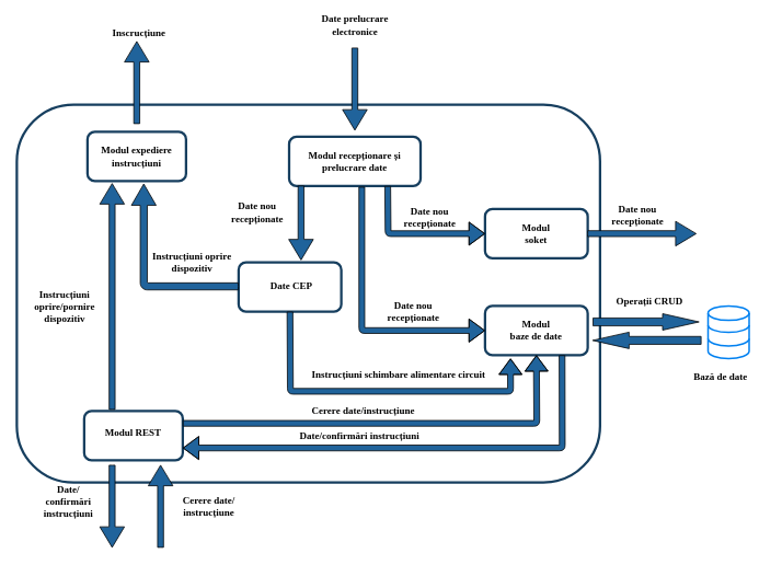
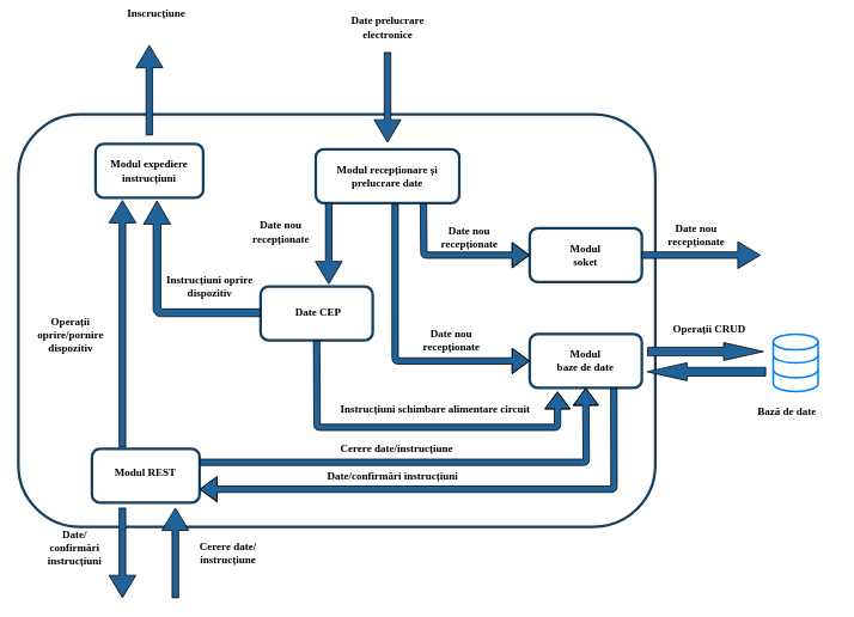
  <mxCell id="0" />
  <mxCell id="1" parent="0" />
  <mxCell id="2" value="" style="rounded=1;whiteSpace=wrap;html=1;strokeWidth=3;strokeColor=#173F5F;" vertex="1" parent="1"><mxGeometry x="20" y="127" width="710" height="460" as="geometry" /></mxCell>
  <mxCell id="3" value="" style="rounded=1;whiteSpace=wrap;html=1;strokeWidth=3;strokeColor=#173F5F;" vertex="1" parent="1"><mxGeometry x="106" y="160" width="120" height="60" as="geometry" /></mxCell>
  <mxCell id="4" value="" style="rounded=1;whiteSpace=wrap;html=1;strokeWidth=3;strokeColor=#173F5F;" vertex="1" parent="1"><mxGeometry x="351.5" y="166" width="160" height="60" as="geometry" /></mxCell>
  <mxCell id="5" value="&lt;b&gt;&lt;font face=&quot;Verdana&quot;&gt;Modul expediere instrucțiuni&lt;/font&gt;&lt;/b&gt;" style="text;html=1;strokeColor=none;fillColor=none;align=center;verticalAlign=middle;whiteSpace=wrap;rounded=0;strokeWidth=3;" vertex="1" parent="1"><mxGeometry x="116" y="180" width="100" height="20" as="geometry" /></mxCell>
  <mxCell id="6" value="&lt;b&gt;&lt;font face=&quot;Verdana&quot;&gt;Modul recepționare și prelucrare&amp;nbsp;date&lt;br&gt;&lt;/font&gt;&lt;/b&gt;" style="text;html=1;strokeColor=none;fillColor=none;align=center;verticalAlign=middle;whiteSpace=wrap;rounded=0;strokeWidth=3;" vertex="1" parent="1"><mxGeometry x="350.5" y="186" width="161" height="20" as="geometry" /></mxCell>
  <mxCell id="7" value="" style="rounded=1;whiteSpace=wrap;html=1;strokeWidth=3;strokeColor=#173F5F;" vertex="1" parent="1"><mxGeometry x="102" y="500" width="120" height="60" as="geometry" /></mxCell>
  <mxCell id="8" value="&lt;b&gt;&lt;font face=&quot;Verdana&quot;&gt;Modul REST&lt;/font&gt;&lt;/b&gt;" style="text;html=1;strokeColor=none;fillColor=none;align=center;verticalAlign=middle;whiteSpace=wrap;rounded=0;strokeWidth=3;" vertex="1" parent="1"><mxGeometry x="112" y="516" width="100" height="20" as="geometry" /></mxCell>
  <mxCell id="9" value="" style="rounded=1;whiteSpace=wrap;html=1;strokeWidth=3;strokeColor=#173F5F;" vertex="1" parent="1"><mxGeometry x="290" y="319" width="125" height="60" as="geometry" /></mxCell>
  <mxCell id="10" value="&lt;b&gt;&lt;font face=&quot;Verdana&quot;&gt;Date CEP&lt;/font&gt;&lt;/b&gt;" style="text;html=1;strokeColor=none;fillColor=none;align=center;verticalAlign=middle;whiteSpace=wrap;rounded=0;strokeWidth=3;" vertex="1" parent="1"><mxGeometry x="302" y="337.5" width="105" height="20" as="geometry" /></mxCell>
  <mxCell id="11" value="" style="html=1;shadow=0;dashed=0;align=center;verticalAlign=middle;shape=mxgraph.arrows2.arrow;dy=0.76;dx=25;direction=south;notch=0;fillColor=#20639B;rotation=-180;" vertex="1" parent="1"><mxGeometry x="180" y="566" width="30" height="100" as="geometry" /></mxCell>
  <mxCell id="12" value="" style="html=1;shadow=0;dashed=0;align=center;verticalAlign=middle;shape=mxgraph.arrows2.arrow;dy=0.76;dx=25;direction=south;notch=0;rotation=180;fillColor=#20639B;" vertex="1" parent="1"><mxGeometry x="121" y="223" width="30" height="275" as="geometry" /></mxCell>
  <mxCell id="13" value="" style="html=1;shadow=0;dashed=0;align=center;verticalAlign=middle;shape=mxgraph.arrows2.arrow;dy=0.76;dx=25;direction=south;notch=0;fillColor=#20639B;" vertex="1" parent="1"><mxGeometry x="416.5" y="58" width="30" height="100" as="geometry" /></mxCell>
  <mxCell id="14" value="" style="html=1;shadow=0;dashed=0;align=center;verticalAlign=middle;shape=mxgraph.arrows2.arrow;dy=0.76;dx=25;direction=south;notch=0;fillColor=#20639B;rotation=180;" vertex="1" parent="1"><mxGeometry x="151" y="50" width="30" height="100" as="geometry" /></mxCell>
  <mxCell id="15" value="&lt;font face=&quot;Verdana&quot;&gt;&lt;b&gt;Date prelucrare electronice&lt;/b&gt;&lt;/font&gt;" style="text;html=1;strokeColor=none;fillColor=none;align=center;verticalAlign=middle;whiteSpace=wrap;rounded=0;" vertex="1" parent="1"><mxGeometry x="378.5" y="20" width="106" height="20" as="geometry" /></mxCell>
- <mxCell id="16" value="&lt;b&gt;&lt;font face=&quot;Verdana&quot; style=&quot;font-size: 12px&quot;&gt;Inscrucțiune&lt;/font&gt;&lt;/b&gt;" style="text;html=1;strokeColor=none;fillColor=none;align=center;verticalAlign=middle;whiteSpace=wrap;rounded=0;" vertex="1" parent="1"><mxGeometry x="116" y="30" width="106" height="20" as="geometry" /></mxCell>
+ <mxCell id="16" value="&lt;b&gt;&lt;font face=&quot;Verdana&quot; style=&quot;font-size: 12px&quot;&gt;Inscrucțiune&lt;/font&gt;&lt;/b&gt;" style="text;html=1;strokeColor=none;fillColor=none;align=center;verticalAlign=middle;whiteSpace=wrap;rounded=0;" vertex="1" parent="1"><mxGeometry x="121" y="5" width="106" height="20" as="geometry" /></mxCell>
  <mxCell id="17" value="" style="rounded=1;whiteSpace=wrap;html=1;strokeWidth=3;strokeColor=#173F5F;" vertex="1" parent="1"><mxGeometry x="590" y="372" width="125" height="60" as="geometry" /></mxCell>
  <mxCell id="18" value="&lt;b&gt;&lt;font face=&quot;Verdana&quot;&gt;Modul &lt;br&gt;baze de date&lt;/font&gt;&lt;/b&gt;" style="text;html=1;strokeColor=none;fillColor=none;align=center;verticalAlign=middle;whiteSpace=wrap;rounded=0;strokeWidth=3;" vertex="1" parent="1"><mxGeometry x="600" y="391" width="105" height="20" as="geometry" /></mxCell>
  <mxCell id="19" value="" style="html=1;verticalLabelPosition=bottom;align=center;labelBackgroundColor=#ffffff;verticalAlign=top;strokeWidth=2;strokeColor=#0080F0;fillColor=#ffffff;shadow=0;dashed=0;shape=mxgraph.ios7.icons.data;" vertex="1" parent="1"><mxGeometry x="861.5" y="372" width="50" height="64" as="geometry" /></mxCell>
  <mxCell id="20" value="" style="html=1;shadow=0;dashed=0;align=center;verticalAlign=middle;shape=mxgraph.arrows2.arrow;dy=0.76;dx=25;direction=south;notch=0;fillColor=#20639B;" vertex="1" parent="1"><mxGeometry x="351" y="226" width="30" height="90" as="geometry" /></mxCell>
  <mxCell id="21" value="" style="html=1;shadow=0;dashed=0;align=center;verticalAlign=middle;shape=mxgraph.arrows2.arrow;dy=0.52;dx=44.34;direction=south;notch=0;fillColor=#20639B;rotation=-90;" vertex="1" parent="1"><mxGeometry x="776" y="327" width="20" height="129" as="geometry" /></mxCell>
  <mxCell id="22" value="" style="html=1;shadow=0;dashed=0;align=center;verticalAlign=middle;shape=mxgraph.arrows2.arrow;dy=0.52;dx=44.34;direction=south;notch=0;fillColor=#20639B;rotation=90;" vertex="1" parent="1"><mxGeometry x="777" y="348" width="20" height="132" as="geometry" /></mxCell>
  <mxCell id="23" value="" style="html=1;shadow=0;dashed=0;align=center;verticalAlign=middle;shape=mxgraph.arrows2.bendArrow;dy=4.28;dx=26.06;notch=0;arrowHead=30.08;rounded=1;rotation=270;fillColor=#20639B;" vertex="1" parent="1"><mxGeometry x="160" y="223" width="129" height="130" as="geometry" /></mxCell>
  <mxCell id="24" value="" style="shape=flexArrow;endArrow=classic;html=1;fillColor=#20639B;width=7;exitX=0.5;exitY=1;exitDx=0;exitDy=0;" edge="1" parent="1" source="9"><mxGeometry width="50" height="50" relative="1" as="geometry"><mxPoint x="414.5" y="377" as="sourcePoint" /><mxPoint x="621" y="436" as="targetPoint" /><Array as="points"><mxPoint x="353" y="476" /><mxPoint x="621" y="476" /></Array></mxGeometry></mxCell>
  <mxCell id="25" value="&lt;font face=&quot;Verdana&quot;&gt;&lt;b&gt;Cerere date/&lt;br&gt;instrucțiune&lt;/b&gt;&lt;/font&gt;" style="text;html=1;strokeColor=none;fillColor=none;align=center;verticalAlign=middle;whiteSpace=wrap;rounded=0;" vertex="1" parent="1"><mxGeometry x="201" y="606" width="106" height="20" as="geometry" /></mxCell>
  <mxCell id="26" value="" style="shape=flexArrow;endArrow=classic;html=1;fillColor=#20639B;entryX=0.5;entryY=1;entryDx=0;entryDy=0;exitX=1;exitY=0.25;exitDx=0;exitDy=0;width=7;" edge="1" parent="1" source="7" target="17"><mxGeometry width="50" height="50" relative="1" as="geometry"><mxPoint x="424.5" y="390" as="sourcePoint" /><mxPoint x="533.828" y="385.862" as="targetPoint" /><Array as="points"><mxPoint x="653" y="515" /></Array></mxGeometry></mxCell>
  <mxCell id="27" value="" style="html=1;shadow=0;dashed=0;align=center;verticalAlign=middle;shape=mxgraph.arrows2.arrow;dy=0.76;dx=25;direction=south;notch=0;fillColor=#20639B;rotation=0;" vertex="1" parent="1"><mxGeometry x="121" y="566" width="30" height="100" as="geometry" /></mxCell>
  <mxCell id="28" value="&lt;font face=&quot;Verdana&quot;&gt;&lt;b&gt;Date/&lt;br&gt;confirmări instrucțiuni&lt;br&gt;&lt;/b&gt;&lt;/font&gt;" style="text;html=1;strokeColor=none;fillColor=none;align=center;verticalAlign=middle;whiteSpace=wrap;rounded=0;" vertex="1" parent="1"><mxGeometry x="30" y="600" width="106" height="20" as="geometry" /></mxCell>
  <mxCell id="29" value="" style="rounded=1;whiteSpace=wrap;html=1;strokeWidth=3;strokeColor=#173F5F;" vertex="1" parent="1"><mxGeometry x="590" y="254" width="125" height="60" as="geometry" /></mxCell>
  <mxCell id="30" value="&lt;b&gt;&lt;font face=&quot;Verdana&quot;&gt;Modul &lt;br&gt;soket&lt;/font&gt;&lt;/b&gt;" style="text;html=1;strokeColor=none;fillColor=none;align=center;verticalAlign=middle;whiteSpace=wrap;rounded=0;strokeWidth=3;" vertex="1" parent="1"><mxGeometry x="600" y="274" width="105" height="20" as="geometry" /></mxCell>
  <mxCell id="31" value="" style="shape=flexArrow;endArrow=classic;html=1;fillColor=#20639B;entryX=0;entryY=0.5;entryDx=0;entryDy=0;exitX=0.553;exitY=1.015;exitDx=0;exitDy=0;exitPerimeter=0;width=7;" edge="1" parent="1" source="4" target="17"><mxGeometry width="50" height="50" relative="1" as="geometry"><mxPoint x="110" y="716" as="sourcePoint" /><mxPoint x="160" y="666" as="targetPoint" /><Array as="points"><mxPoint x="440" y="402" /></Array></mxGeometry></mxCell>
  <mxCell id="32" value="" style="shape=flexArrow;endArrow=classic;html=1;fillColor=#20639B;entryX=0;entryY=0.5;entryDx=0;entryDy=0;exitX=0.75;exitY=1;exitDx=0;exitDy=0;width=7;" edge="1" parent="1" source="4" target="29"><mxGeometry width="50" height="50" relative="1" as="geometry"><mxPoint x="505.552" y="236.897" as="sourcePoint" /><mxPoint x="600.034" y="345.862" as="targetPoint" /><Array as="points"><mxPoint x="472" y="284" /></Array></mxGeometry></mxCell>
  <mxCell id="33" value="" style="html=1;shadow=0;dashed=0;align=center;verticalAlign=middle;shape=mxgraph.arrows2.arrow;dy=0.76;dx=25;direction=south;notch=0;fillColor=#20639B;rotation=-90;" vertex="1" parent="1"><mxGeometry x="766" y="218" width="30" height="132" as="geometry" /></mxCell>
  <mxCell id="34" value="&lt;font face=&quot;Verdana&quot;&gt;&lt;b&gt;Date nou recepționate&lt;/b&gt;&lt;/font&gt;&lt;br&gt;" style="text;html=1;strokeColor=none;fillColor=none;align=center;verticalAlign=middle;whiteSpace=wrap;rounded=0;" vertex="1" parent="1"><mxGeometry x="723" y="251" width="106" height="20" as="geometry" /></mxCell>
  <mxCell id="35" value="&lt;font face=&quot;Verdana&quot;&gt;&lt;b&gt;Bază de date&lt;/b&gt;&lt;/font&gt;&lt;br&gt;" style="text;html=1;strokeColor=none;fillColor=none;align=center;verticalAlign=middle;whiteSpace=wrap;rounded=0;" vertex="1" parent="1"><mxGeometry x="823.5" y="447.5" width="106" height="20" as="geometry" /></mxCell>
  <mxCell id="36" value="&lt;font face=&quot;Verdana&quot;&gt;&lt;b&gt;&amp;nbsp;Operații CRUD&lt;/b&gt;&lt;/font&gt;&lt;br&gt;" style="text;html=1;strokeColor=none;fillColor=none;align=center;verticalAlign=middle;whiteSpace=wrap;rounded=0;" vertex="1" parent="1"><mxGeometry x="735.5" y="356" width="106" height="20" as="geometry" /></mxCell>
  <mxCell id="37" value="&lt;font face=&quot;Verdana&quot;&gt;&lt;b&gt;Instrucțiuni oprire dispozitiv&lt;/b&gt;&lt;/font&gt;&lt;br&gt;" style="text;html=1;strokeColor=none;fillColor=none;align=center;verticalAlign=middle;whiteSpace=wrap;rounded=0;" vertex="1" parent="1"><mxGeometry x="180" y="309" width="107" height="20" as="geometry" /></mxCell>
- <mxCell id="38" value="&lt;font face=&quot;Verdana&quot;&gt;&lt;b&gt;Instrucțiuni oprire/pornire&lt;br&gt;dispozitiv&lt;/b&gt;&lt;/font&gt;&lt;br&gt;" style="text;html=1;strokeColor=none;fillColor=none;align=center;verticalAlign=middle;whiteSpace=wrap;rounded=0;" vertex="1" parent="1"><mxGeometry x="25" y="363" width="107" height="20" as="geometry" /></mxCell>
+ <mxCell id="38" value="&lt;font face=&quot;Verdana&quot;&gt;&lt;b&gt;Operații oprire/pornire&lt;br&gt;dispozitiv&lt;/b&gt;&lt;/font&gt;&lt;br&gt;" style="text;html=1;strokeColor=none;fillColor=none;align=center;verticalAlign=middle;whiteSpace=wrap;rounded=0;" vertex="1" parent="1"><mxGeometry x="25" y="363" width="107" height="20" as="geometry" /></mxCell>
  <mxCell id="39" value="" style="shape=flexArrow;endArrow=classic;html=1;fillColor=#20639B;entryX=1;entryY=0.75;entryDx=0;entryDy=0;exitX=0.75;exitY=1;exitDx=0;exitDy=0;width=7;" edge="1" parent="1" source="17" target="7"><mxGeometry width="50" height="50" relative="1" as="geometry"><mxPoint x="455.5" y="657.5" as="sourcePoint" /><mxPoint x="886.5" y="574.5" as="targetPoint" /><Array as="points"><mxPoint x="684" y="545" /></Array></mxGeometry></mxCell>
  <mxCell id="40" value="&lt;font face=&quot;Verdana&quot;&gt;&lt;b&gt;Date nou recepționate&lt;/b&gt;&lt;/font&gt;&lt;br&gt;" style="text;html=1;strokeColor=none;fillColor=none;align=center;verticalAlign=middle;whiteSpace=wrap;rounded=0;" vertex="1" parent="1"><mxGeometry x="470" y="254" width="106" height="20" as="geometry" /></mxCell>
  <mxCell id="41" value="&lt;font face=&quot;Verdana&quot;&gt;&lt;b&gt;Date nou recepționate&lt;/b&gt;&lt;/font&gt;&lt;br&gt;" style="text;html=1;strokeColor=none;fillColor=none;align=center;verticalAlign=middle;whiteSpace=wrap;rounded=0;" vertex="1" parent="1"><mxGeometry x="449.5" y="369" width="106" height="20" as="geometry" /></mxCell>
  <mxCell id="42" value="&lt;font face=&quot;Verdana&quot;&gt;&lt;b&gt;Date nou recepționate&lt;/b&gt;&lt;/font&gt;&lt;br&gt;" style="text;html=1;strokeColor=none;fillColor=none;align=center;verticalAlign=middle;whiteSpace=wrap;rounded=0;" vertex="1" parent="1"><mxGeometry x="260" y="247.5" width="106" height="20" as="geometry" /></mxCell>
  <mxCell id="43" value="&lt;font face=&quot;Verdana&quot;&gt;&lt;b&gt;Cerere date/instrucțiune&lt;/b&gt;&lt;/font&gt;" style="text;html=1;strokeColor=none;fillColor=none;align=center;verticalAlign=middle;whiteSpace=wrap;rounded=0;" vertex="1" parent="1"><mxGeometry x="307" y="490" width="270" height="20" as="geometry" /></mxCell>
  <mxCell id="44" value="&lt;b&gt;&lt;font face=&quot;Verdana&quot;&gt;Date/confirmări instrucțiuni&lt;/font&gt;&lt;/b&gt;&lt;br&gt;" style="text;html=1;strokeColor=none;fillColor=none;align=center;verticalAlign=middle;whiteSpace=wrap;rounded=0;" vertex="1" parent="1"><mxGeometry x="290" y="520" width="295" height="22" as="geometry" /></mxCell>
  <mxCell id="45" value="&lt;font face=&quot;Verdana&quot;&gt;&lt;b&gt;Instrucțiuni schimbare alimentare circuit&lt;/b&gt;&lt;/font&gt;&lt;br&gt;" style="text;html=1;strokeColor=none;fillColor=none;align=center;verticalAlign=middle;whiteSpace=wrap;rounded=0;" vertex="1" parent="1"><mxGeometry x="370" y="446" width="230" height="20" as="geometry" /></mxCell>
